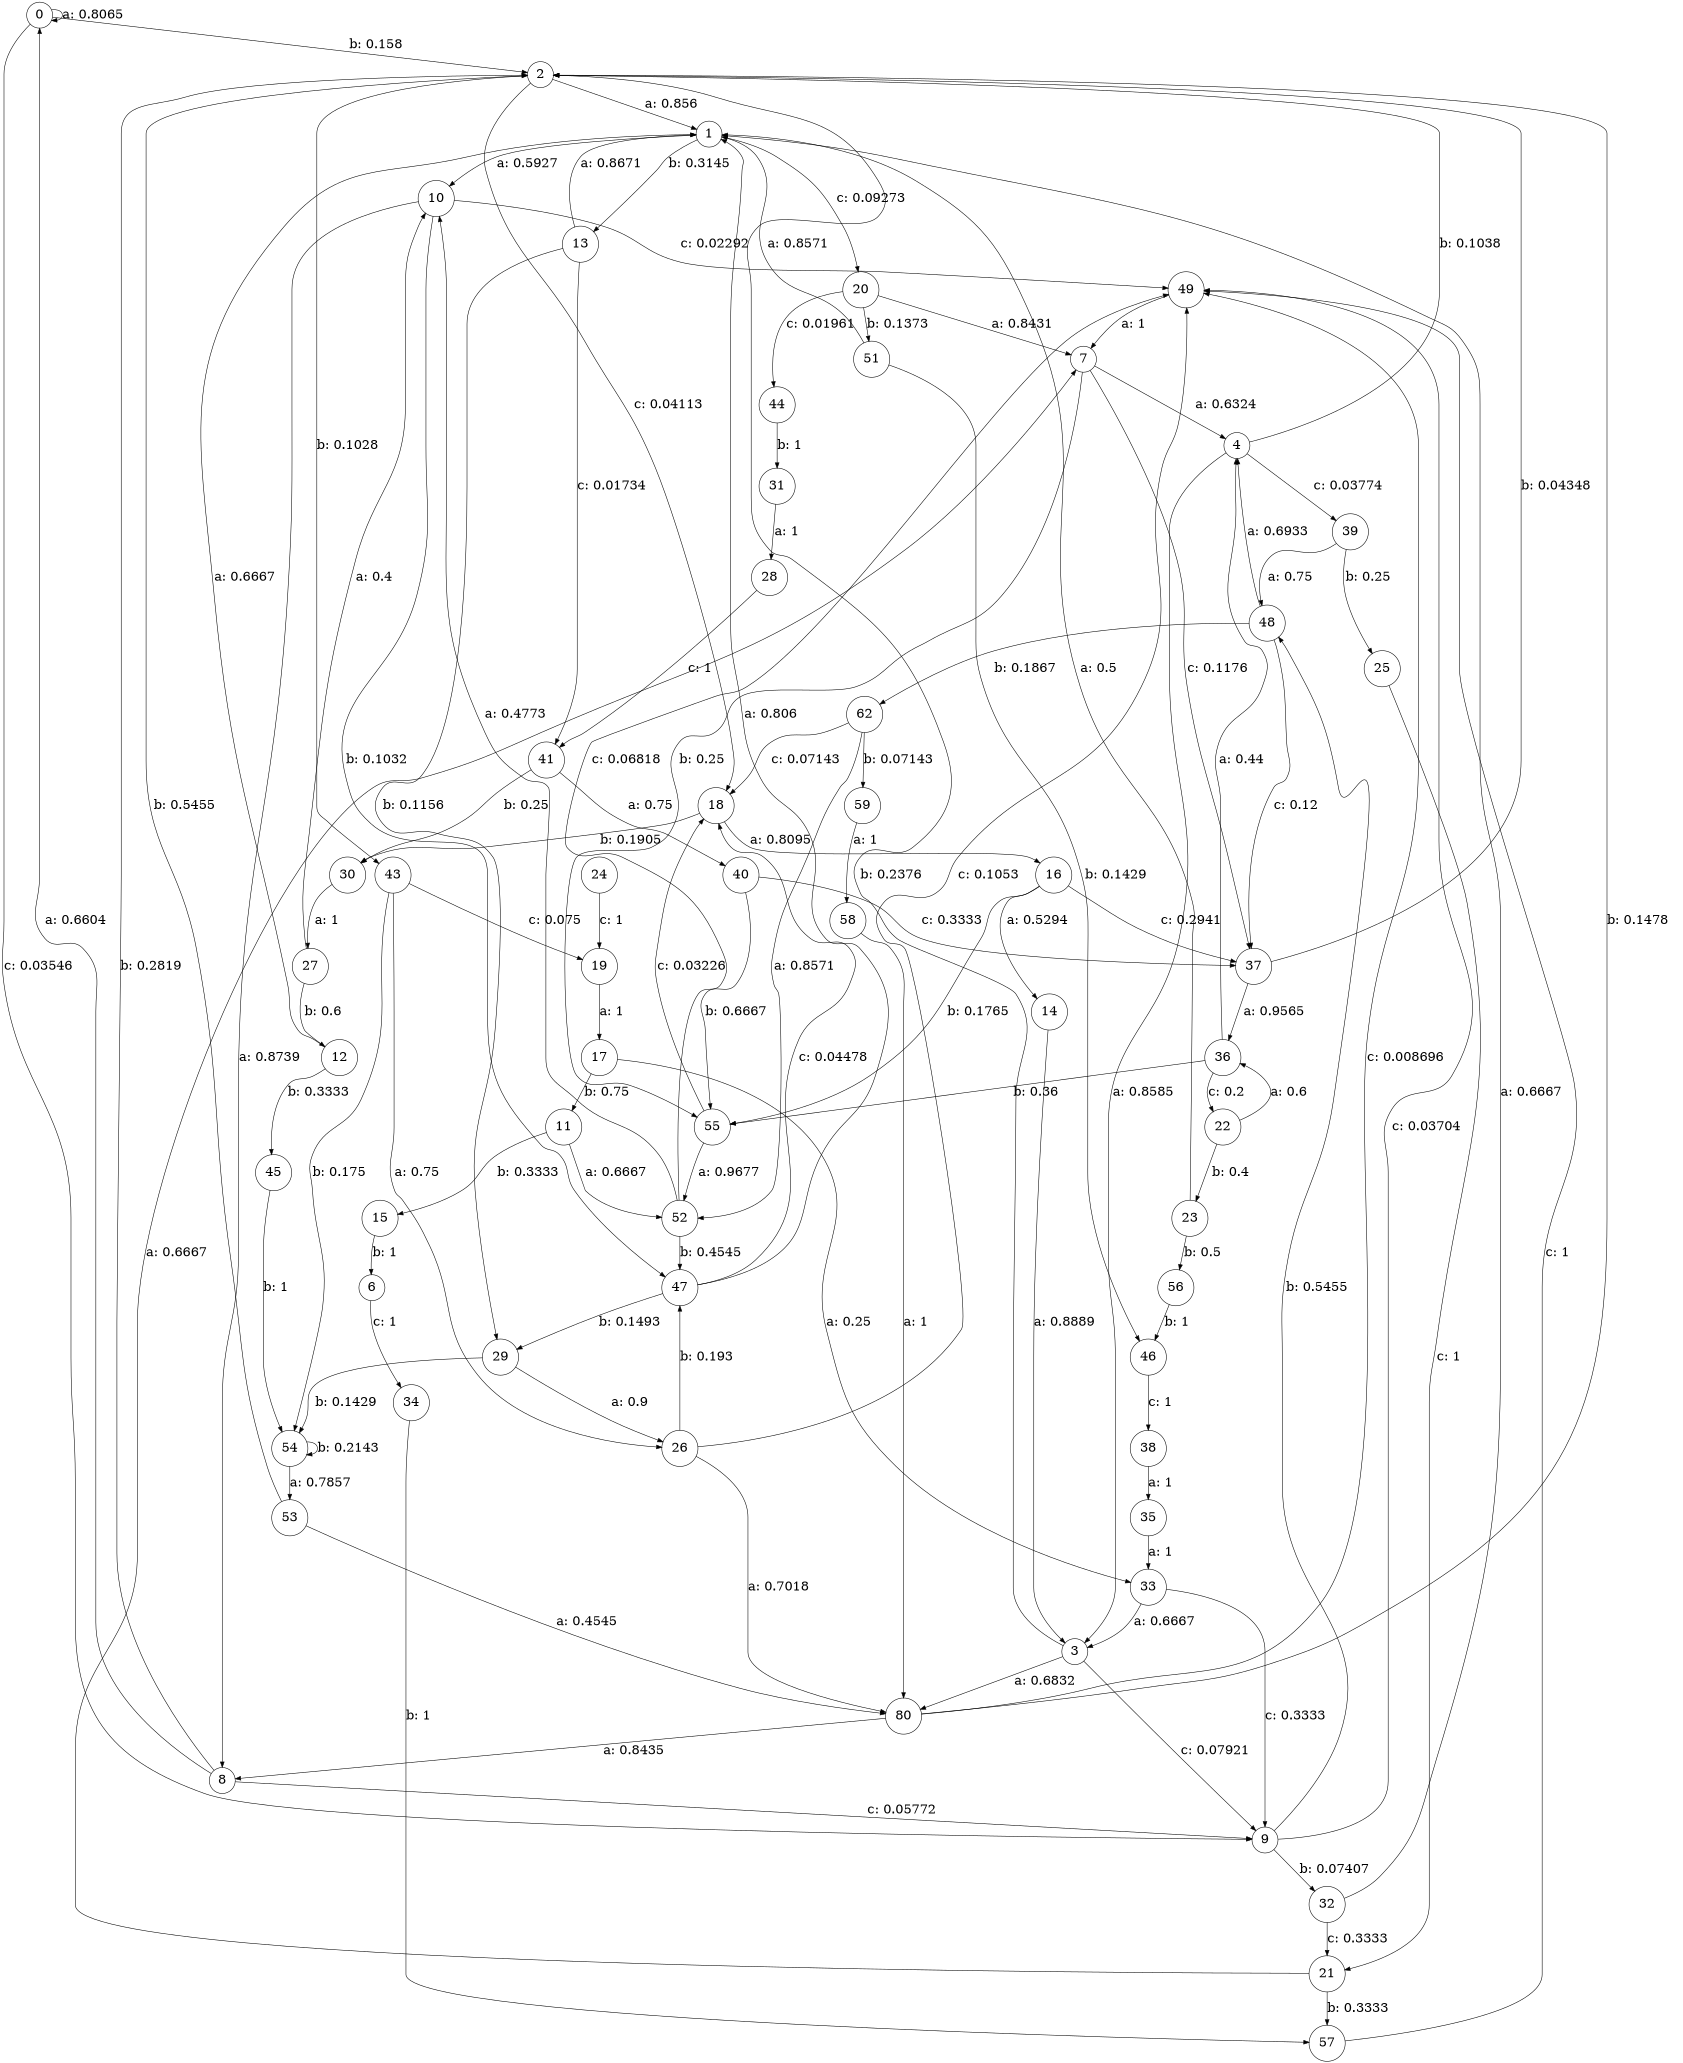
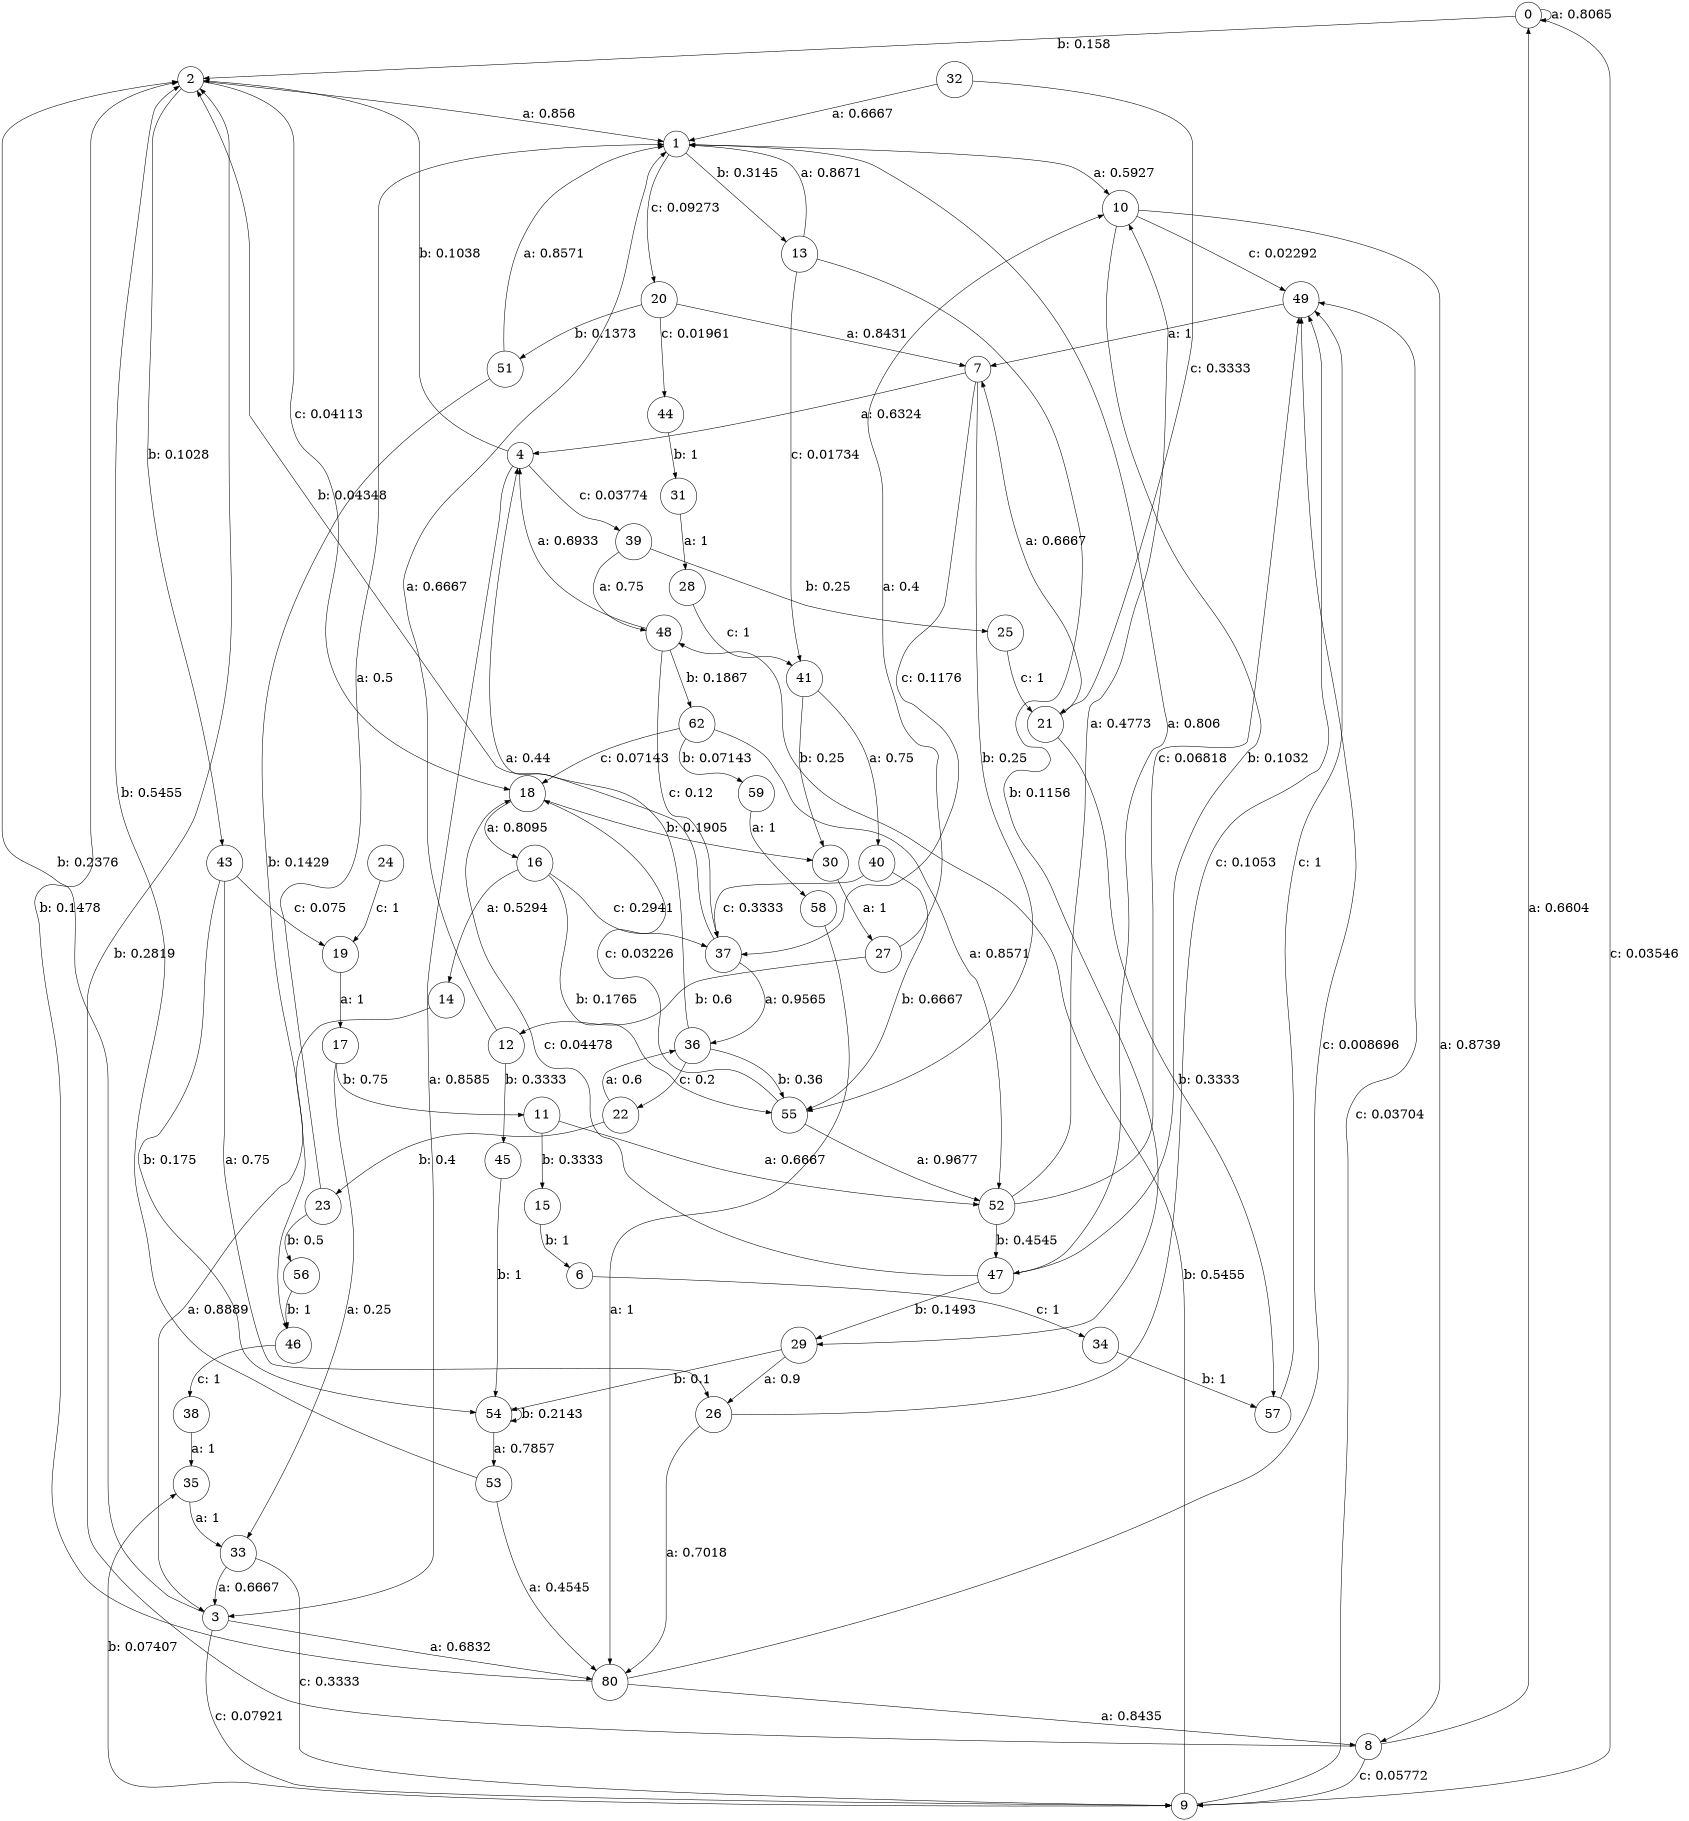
  digraph {
    node [fontsize=24 shape=circle]
    edge [fontsize=24]
    0
    2
    9
    1
    43
    18
    48
    32
    49
    10
    13
    20
    19
    26
    54
    16
    30
    4
    37
    n20 [label=62]
    21
    7
    8
    47
    29
    41
    51
    44
    40
    55
    46
    31
    17
    n34 [label=80]
    53
    14
    27
    3
    39
    25
    24
    6
    34
    57
    52
    36
    22
    59
    11
    15
    12
    45
    33
    38
    28
    23
    56
    35
    58
    0 -> 0 [label="a: 0.8065   "]
    0 -> 2 [label="b: 0.158    "]
    0 -> 9 [label="c: 0.03546  "]
    2 -> 1 [label="a: 0.856    "]
    2 -> 43 [label="b: 0.1028   "]
    2 -> 18 [label="c: 0.04113  "]
    9 -> 48 [label="b: 0.5455   "]
-   9 -> 32 [label="b: 0.07407  "]
+   9 -> 35 [label="b: 0.07407  "]
    9 -> 49 [label="c: 0.03704  "]
    1 -> 10 [label="a: 0.5927   "]
    1 -> 13 [label="b: 0.3145   "]
    1 -> 20 [label="c: 0.09273  "]
    43 -> 19 [label="c: 0.075    "]
    43 -> 26 [label="a: 0.75     "]
    43 -> 54 [label="b: 0.175    "]
    18 -> 16 [label="a: 0.8095   "]
    18 -> 30 [label="b: 0.1905   "]
    48 -> 4 [label="a: 0.6933   "]
    48 -> 37 [label="c: 0.12     "]
    48 -> n20 [label="b: 0.1867   "]
    32 -> 1 [label="a: 0.6667   "]
    32 -> 21 [label="c: 0.3333   "]
    49 -> 7 [label="a: 1        "]
    10 -> 49 [label="c: 0.02292  "]
    10 -> 8 [label="a: 0.8739   "]
    10 -> 47 [label="b: 0.1032   "]
    13 -> 1 [label="a: 0.8671   "]
    13 -> 29 [label="b: 0.1156   "]
    13 -> 41 [label="c: 0.01734  "]
    20 -> 7 [label="a: 0.8431   "]
    20 -> 51 [label="b: 0.1373   "]
    20 -> 44 [label="c: 0.01961  "]
    19 -> 17 [label="a: 1        "]
    26 -> 49 [label="c: 0.1053   "]
-   26 -> 47 [label="b: 0.193    "]
    26 -> n34 [label="a: 0.7018   "]
    54 -> 54 [label="b: 0.2143   "]
    54 -> 53 [label="a: 0.7857   "]
    16 -> 37 [label="c: 0.2941   "]
    16 -> 55 [label="b: 0.1765   "]
    16 -> 14 [label="a: 0.5294   "]
    30 -> 27 [label="a: 1        "]
    4 -> 2 [label="b: 0.1038   "]
    4 -> 3 [label="a: 0.8585   "]
    4 -> 39 [label="c: 0.03774  "]
    37 -> 2 [label="b: 0.04348  "]
    37 -> 36 [label="a: 0.9565   "]
    n20 -> 18 [label="c: 0.07143  "]
    n20 -> 52 [label="a: 0.8571   "]
    n20 -> 59 [label="b: 0.07143  "]
    21 -> 7 [label="a: 0.6667   "]
    21 -> 57 [label="b: 0.3333   "]
    7 -> 4 [label="a: 0.6324   "]
    7 -> 37 [label="c: 0.1176   "]
    7 -> 55 [label="b: 0.25     "]
    8 -> 0 [label="a: 0.6604   "]
    8 -> 2 [label="b: 0.2819   "]
    8 -> 9 [label="c: 0.05772  "]
    47 -> 1 [label="a: 0.806    "]
    47 -> 18 [label="c: 0.04478  "]
    47 -> 29 [label="b: 0.1493   "]
    29 -> 26 [label="a: 0.9      "]
-   29 -> 54 [label="b: 0.1429   "]
+   29 -> 54 [label="b: 0.1      "]
    41 -> 30 [label="b: 0.25     "]
    41 -> 40 [label="a: 0.75     "]
    51 -> 1 [label="a: 0.8571   "]
    51 -> 46 [label="b: 0.1429   "]
    44 -> 31 [label="b: 1        "]
    40 -> 37 [label="c: 0.3333   "]
    40 -> 55 [label="b: 0.6667   "]
    55 -> 18 [label="c: 0.03226  "]
    55 -> 52 [label="a: 0.9677   "]
    46 -> 38 [label="c: 1        "]
    31 -> 28 [label="a: 1        "]
    17 -> 11 [label="b: 0.75     "]
    17 -> 33 [label="a: 0.25     "]
    n34 -> 2 [label="b: 0.1478   "]
    n34 -> 49 [label="c: 0.008696  "]
    n34 -> 8 [label="a: 0.8435   "]
    53 -> 2 [label="b: 0.5455   "]
    53 -> n34 [label="a: 0.4545   "]
    14 -> 3 [label="a: 0.8889   "]
    27 -> 10 [label="a: 0.4      "]
    27 -> 12 [label="b: 0.6      "]
    3 -> 2 [label="b: 0.2376   "]
    3 -> 9 [label="c: 0.07921  "]
    3 -> n34 [label="a: 0.6832   "]
    39 -> 48 [label="a: 0.75     "]
    39 -> 25 [label="b: 0.25     "]
    25 -> 21 [label="c: 1        "]
    24 -> 19 [label="c: 1        "]
    6 -> 34 [label="c: 1        "]
    34 -> 57 [label="b: 1        "]
    57 -> 49 [label="c: 1        "]
    52 -> 49 [label="c: 0.06818  "]
    52 -> 10 [label="a: 0.4773   "]
    52 -> 47 [label="b: 0.4545   "]
    36 -> 4 [label="a: 0.44     "]
    36 -> 55 [label="b: 0.36     "]
    36 -> 22 [label="c: 0.2      "]
    22 -> 36 [label="a: 0.6      "]
    22 -> 23 [label="b: 0.4      "]
    59 -> 58 [label="a: 1        "]
    11 -> 52 [label="a: 0.6667   "]
    11 -> 15 [label="b: 0.3333   "]
    15 -> 6 [label="b: 1        "]
    12 -> 1 [label="a: 0.6667   "]
    12 -> 45 [label="b: 0.3333   "]
    45 -> 54 [label="b: 1        "]
    33 -> 9 [label="c: 0.3333   "]
    33 -> 3 [label="a: 0.6667   "]
    38 -> 35 [label="a: 1        "]
    28 -> 41 [label="c: 1        "]
    23 -> 1 [label="a: 0.5      "]
    23 -> 56 [label="b: 0.5      "]
    56 -> 46 [label="b: 1        "]
    35 -> 33 [label="a: 1        "]
    58 -> n34 [label="a: 1        "]
  }
